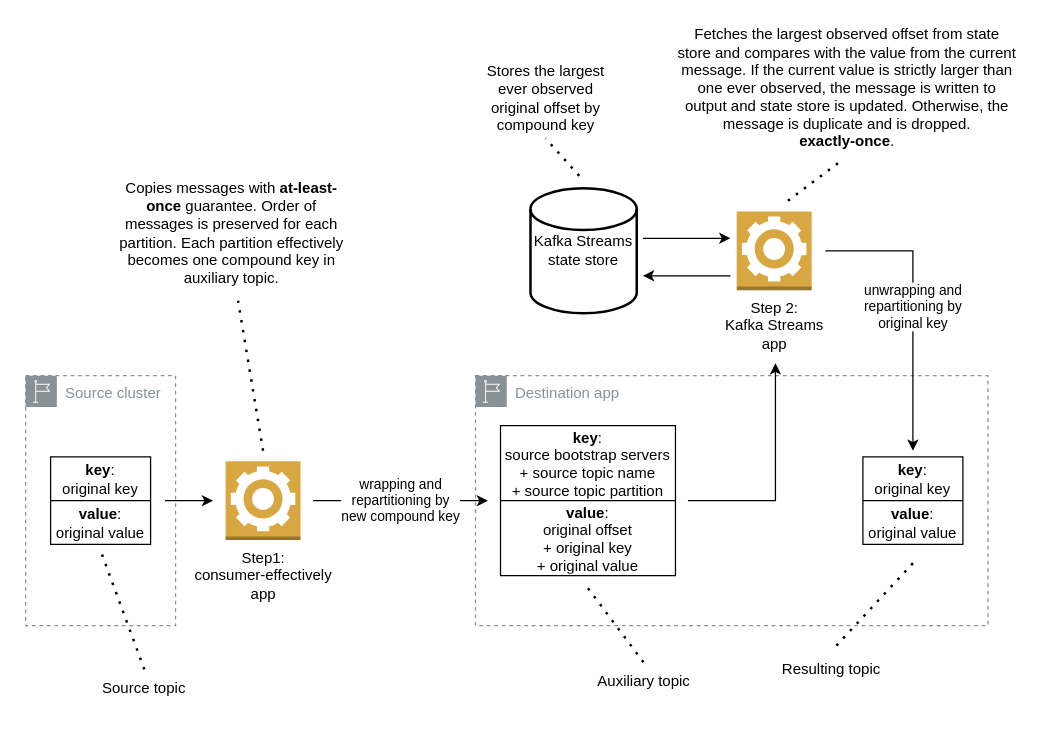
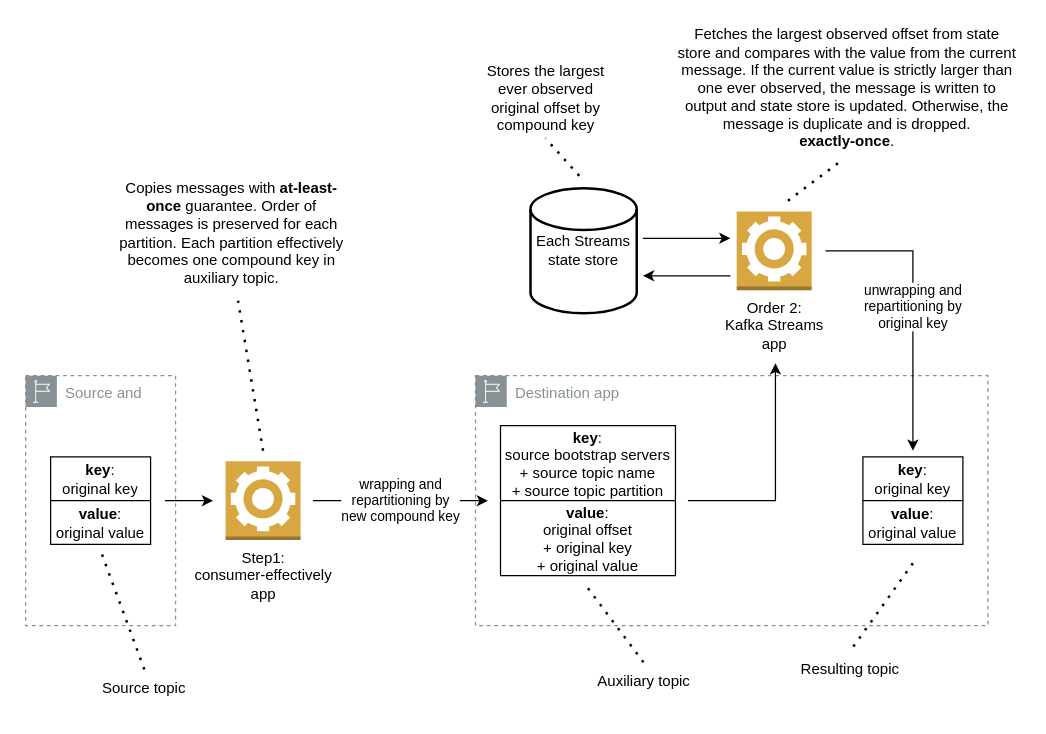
  <mxCell id="0" />
  <mxCell id="1" parent="0" />
  <mxCell id="2" value="Destination app" style="sketch=0;outlineConnect=0;gradientColor=none;html=1;whiteSpace=wrap;fontSize=12;fontStyle=0;shape=mxgraph.aws4.group;grIcon=mxgraph.aws4.group_region;strokeColor=#879196;fillColor=none;verticalAlign=top;align=left;spacingLeft=30;fontColor=#879196;dashed=1;" vertex="1" parent="1"><mxGeometry x="380" y="300" width="410" height="200" as="geometry" /></mxCell>
- <mxCell id="3" value="Source cluster" style="sketch=0;outlineConnect=0;gradientColor=none;html=1;whiteSpace=wrap;fontSize=12;fontStyle=0;shape=mxgraph.aws4.group;grIcon=mxgraph.aws4.group_region;strokeColor=#879196;fillColor=none;verticalAlign=top;align=left;spacingLeft=30;fontColor=#879196;dashed=1;" vertex="1" parent="1"><mxGeometry x="20" y="300" width="120" height="200" as="geometry" /></mxCell>
+ <mxCell id="3" value="Source and" style="sketch=0;outlineConnect=0;gradientColor=none;html=1;whiteSpace=wrap;fontSize=12;fontStyle=0;shape=mxgraph.aws4.group;grIcon=mxgraph.aws4.group_region;strokeColor=#879196;fillColor=none;verticalAlign=top;align=left;spacingLeft=30;fontColor=#879196;dashed=1;" vertex="1" parent="1"><mxGeometry x="20" y="300" width="120" height="200" as="geometry" /></mxCell>
  <mxCell id="4" value="" style="shape=table;html=1;whiteSpace=wrap;startSize=0;container=1;collapsible=0;childLayout=tableLayout;" vertex="1" parent="1"><mxGeometry x="40" y="365" width="80" height="70" as="geometry" /></mxCell>
  <mxCell id="5" value="" style="shape=tableRow;horizontal=0;startSize=0;swimlaneHead=0;swimlaneBody=0;top=0;left=0;bottom=0;right=0;collapsible=0;dropTarget=0;fillColor=none;points=[[0,0.5],[1,0.5]];portConstraint=eastwest;" vertex="1" parent="4"><mxGeometry width="80" height="35" as="geometry" /></mxCell>
  <mxCell id="6" value="&lt;b&gt;key&lt;/b&gt;:&lt;br&gt;original key" style="shape=partialRectangle;html=1;whiteSpace=wrap;connectable=0;fillColor=none;top=0;left=0;bottom=0;right=0;overflow=hidden;" vertex="1" parent="5"><mxGeometry width="80" height="35" as="geometry"><mxRectangle width="80" height="35" as="alternateBounds" /></mxGeometry></mxCell>
  <mxCell id="7" value="" style="shape=tableRow;horizontal=0;startSize=0;swimlaneHead=0;swimlaneBody=0;top=0;left=0;bottom=0;right=0;collapsible=0;dropTarget=0;fillColor=none;points=[[0,0.5],[1,0.5]];portConstraint=eastwest;" vertex="1" parent="4"><mxGeometry y="35" width="80" height="35" as="geometry" /></mxCell>
  <mxCell id="8" value="&lt;b&gt;value&lt;/b&gt;:&lt;br&gt;original value" style="shape=partialRectangle;html=1;whiteSpace=wrap;connectable=0;fillColor=none;top=0;left=0;bottom=0;right=0;overflow=hidden;" vertex="1" parent="7"><mxGeometry width="80" height="35" as="geometry"><mxRectangle width="80" height="35" as="alternateBounds" /></mxGeometry></mxCell>
  <mxCell id="9" value="wrapping and &lt;br&gt;repartitioning by &lt;br&gt;new compound key" style="endArrow=classic;html=1;rounded=0;startArrow=none;" edge="1" parent="1"><mxGeometry width="50" height="50" relative="1" as="geometry"><mxPoint x="250" y="400" as="sourcePoint" /><mxPoint x="390" y="400" as="targetPoint" /></mxGeometry></mxCell>
  <mxCell id="10" value="Step1:&lt;br&gt;consumer-effectively&lt;br&gt;app" style="outlineConnect=0;dashed=0;verticalLabelPosition=bottom;verticalAlign=top;align=center;html=1;shape=mxgraph.aws3.worker;fillColor=#D9A741;gradientColor=none;" vertex="1" parent="1"><mxGeometry x="180" y="368.5" width="60" height="63" as="geometry" /></mxCell>
  <mxCell id="11" value="" style="endArrow=classic;html=1;rounded=0;startArrow=none;exitX=0.929;exitY=0.5;exitDx=0;exitDy=0;exitPerimeter=0;" edge="1" parent="1" source="3"><mxGeometry width="50" height="50" relative="1" as="geometry"><mxPoint x="150" y="400" as="sourcePoint" /><mxPoint x="170" y="400" as="targetPoint" /></mxGeometry></mxCell>
  <mxCell id="12" value="" style="shape=table;html=1;whiteSpace=wrap;startSize=0;container=1;collapsible=0;childLayout=tableLayout;" vertex="1" parent="1"><mxGeometry x="400" y="340" width="140" height="120" as="geometry" /></mxCell>
  <mxCell id="13" value="" style="shape=tableRow;horizontal=0;startSize=0;swimlaneHead=0;swimlaneBody=0;top=0;left=0;bottom=0;right=0;collapsible=0;dropTarget=0;fillColor=none;points=[[0,0.5],[1,0.5]];portConstraint=eastwest;" vertex="1" parent="12"><mxGeometry width="140" height="60" as="geometry" /></mxCell>
  <mxCell id="14" value="&lt;b&gt;key&lt;/b&gt;:&lt;br&gt;source bootstrap servers&lt;br&gt;+ source topic name&lt;br&gt;+ source topic partition" style="shape=partialRectangle;html=1;whiteSpace=wrap;connectable=0;fillColor=none;top=0;left=0;bottom=0;right=0;overflow=hidden;" vertex="1" parent="13"><mxGeometry width="140" height="60" as="geometry"><mxRectangle width="140" height="60" as="alternateBounds" /></mxGeometry></mxCell>
  <mxCell id="15" value="" style="shape=tableRow;horizontal=0;startSize=0;swimlaneHead=0;swimlaneBody=0;top=0;left=0;bottom=0;right=0;collapsible=0;dropTarget=0;fillColor=none;points=[[0,0.5],[1,0.5]];portConstraint=eastwest;" vertex="1" parent="12"><mxGeometry y="60" width="140" height="60" as="geometry" /></mxCell>
  <mxCell id="16" value="&lt;b&gt;value&lt;/b&gt;:&lt;br&gt;original offset&lt;br&gt;+ original key&lt;br&gt;+ original value" style="shape=partialRectangle;html=1;whiteSpace=wrap;connectable=0;fillColor=none;top=0;left=0;bottom=0;right=0;overflow=hidden;" vertex="1" parent="15"><mxGeometry width="140" height="60" as="geometry"><mxRectangle width="140" height="60" as="alternateBounds" /></mxGeometry></mxCell>
  <mxCell id="17" value="" style="shape=table;html=1;whiteSpace=wrap;startSize=0;container=1;collapsible=0;childLayout=tableLayout;" vertex="1" parent="1"><mxGeometry x="690" y="365" width="80" height="70" as="geometry" /></mxCell>
  <mxCell id="18" value="" style="shape=tableRow;horizontal=0;startSize=0;swimlaneHead=0;swimlaneBody=0;top=0;left=0;bottom=0;right=0;collapsible=0;dropTarget=0;fillColor=none;points=[[0,0.5],[1,0.5]];portConstraint=eastwest;" vertex="1" parent="17"><mxGeometry width="80" height="35" as="geometry" /></mxCell>
  <mxCell id="19" value="&lt;b&gt;key&lt;/b&gt;:&lt;br&gt;original key" style="shape=partialRectangle;html=1;whiteSpace=wrap;connectable=0;fillColor=none;top=0;left=0;bottom=0;right=0;overflow=hidden;" vertex="1" parent="18"><mxGeometry width="80" height="35" as="geometry"><mxRectangle width="80" height="35" as="alternateBounds" /></mxGeometry></mxCell>
  <mxCell id="20" value="" style="shape=tableRow;horizontal=0;startSize=0;swimlaneHead=0;swimlaneBody=0;top=0;left=0;bottom=0;right=0;collapsible=0;dropTarget=0;fillColor=none;points=[[0,0.5],[1,0.5]];portConstraint=eastwest;" vertex="1" parent="17"><mxGeometry y="35" width="80" height="35" as="geometry" /></mxCell>
  <mxCell id="21" value="&lt;b&gt;value&lt;/b&gt;:&lt;br&gt;original value" style="shape=partialRectangle;html=1;whiteSpace=wrap;connectable=0;fillColor=none;top=0;left=0;bottom=0;right=0;overflow=hidden;" vertex="1" parent="20"><mxGeometry width="80" height="35" as="geometry"><mxRectangle width="80" height="35" as="alternateBounds" /></mxGeometry></mxCell>
  <mxCell id="22" value="unwrapping and &lt;br&gt;repartitioning by &lt;br&gt;original key" style="endArrow=classic;html=1;rounded=0;startArrow=none;" edge="1" parent="1"><mxGeometry width="50" height="50" relative="1" as="geometry"><mxPoint x="660" y="200" as="sourcePoint" /><mxPoint x="730" y="360" as="targetPoint" /><Array as="points"><mxPoint x="730" y="200" /></Array></mxGeometry></mxCell>
- <mxCell id="23" value="Step 2:&lt;br&gt;Kafka Streams&lt;br&gt;app" style="outlineConnect=0;dashed=0;verticalLabelPosition=bottom;verticalAlign=top;align=center;html=1;shape=mxgraph.aws3.worker;fillColor=#D9A741;gradientColor=none;" vertex="1" parent="1"><mxGeometry x="589" y="168.5" width="60" height="63" as="geometry" /></mxCell>
+ <mxCell id="23" value="Order 2:&lt;br&gt;Kafka Streams&lt;br&gt;app" style="outlineConnect=0;dashed=0;verticalLabelPosition=bottom;verticalAlign=top;align=center;html=1;shape=mxgraph.aws3.worker;fillColor=#D9A741;gradientColor=none;" vertex="1" parent="1"><mxGeometry x="589" y="168.5" width="60" height="63" as="geometry" /></mxCell>
  <mxCell id="24" value="" style="endArrow=classic;html=1;rounded=0;startArrow=none;" edge="1" parent="1"><mxGeometry width="50" height="50" relative="1" as="geometry"><mxPoint x="550" y="400" as="sourcePoint" /><mxPoint x="620" y="290" as="targetPoint" /><Array as="points"><mxPoint x="620" y="400" /></Array></mxGeometry></mxCell>
- <mxCell id="25" value="Kafka Streams state store" style="strokeWidth=2;html=1;shape=mxgraph.flowchart.database;whiteSpace=wrap;" vertex="1" parent="1"><mxGeometry x="424" y="150" width="85" height="100" as="geometry" /></mxCell>
+ <mxCell id="25" value="Each Streams state store" style="strokeWidth=2;html=1;shape=mxgraph.flowchart.database;whiteSpace=wrap;" vertex="1" parent="1"><mxGeometry x="424" y="150" width="85" height="100" as="geometry" /></mxCell>
  <mxCell id="26" value="Stores the largest ever observed original offset by compound key" style="text;html=1;strokeColor=none;fillColor=none;align=center;verticalAlign=middle;whiteSpace=wrap;rounded=0;" vertex="1" parent="1"><mxGeometry x="380" y="47.5" width="112.5" height="60" as="geometry" /></mxCell>
  <mxCell id="27" value="Fetches the largest observed offset from state store and compares with the value from the current message. If the current value is strictly larger than one ever observed, the message is written to output and state store is updated. Otherwise, the message is duplicate and is dropped.&lt;br&gt;&lt;b&gt;exactly-once&lt;/b&gt;." style="text;html=1;strokeColor=none;fillColor=none;align=center;verticalAlign=middle;whiteSpace=wrap;rounded=0;" vertex="1" parent="1"><mxGeometry x="540" y="20" width="275" height="100" as="geometry" /></mxCell>
  <mxCell id="28" value="" style="endArrow=classic;html=1;rounded=0;" edge="1" parent="1"><mxGeometry width="50" height="50" relative="1" as="geometry"><mxPoint x="584" y="220" as="sourcePoint" /><mxPoint x="514" y="220" as="targetPoint" /></mxGeometry></mxCell>
  <mxCell id="29" value="" style="endArrow=classic;html=1;rounded=0;" edge="1" parent="1"><mxGeometry width="50" height="50" relative="1" as="geometry"><mxPoint x="514" y="190" as="sourcePoint" /><mxPoint x="584" y="190" as="targetPoint" /></mxGeometry></mxCell>
  <mxCell id="30" value="" style="endArrow=none;dashed=1;html=1;dashPattern=1 3;strokeWidth=2;rounded=0;" edge="1" parent="1"><mxGeometry width="50" height="50" relative="1" as="geometry"><mxPoint x="463" y="140" as="sourcePoint" /><mxPoint x="436" y="110" as="targetPoint" /></mxGeometry></mxCell>
  <mxCell id="31" value="" style="endArrow=none;dashed=1;html=1;dashPattern=1 3;strokeWidth=2;rounded=0;" edge="1" parent="1"><mxGeometry width="50" height="50" relative="1" as="geometry"><mxPoint x="630" y="160" as="sourcePoint" /><mxPoint x="670" y="130" as="targetPoint" /></mxGeometry></mxCell>
  <mxCell id="32" value="" style="endArrow=none;dashed=1;html=1;dashPattern=1 3;strokeWidth=2;rounded=0;" edge="1" parent="1"><mxGeometry width="50" height="50" relative="1" as="geometry"><mxPoint x="210" y="360" as="sourcePoint" /><mxPoint x="190" y="240" as="targetPoint" /></mxGeometry></mxCell>
  <mxCell id="33" value="Copies messages with &lt;b&gt;at-least-once &lt;/b&gt;guarantee. Order of messages is preserved for each partition. Each partition effectively becomes one compound key in auxiliary topic." style="text;html=1;strokeColor=none;fillColor=none;align=center;verticalAlign=middle;whiteSpace=wrap;rounded=0;" vertex="1" parent="1"><mxGeometry x="90" y="141.5" width="190" height="88.5" as="geometry" /></mxCell>
- <mxCell id="34" value="Resulting topic" style="text;html=1;strokeColor=none;fillColor=none;align=center;verticalAlign=middle;whiteSpace=wrap;rounded=0;" vertex="1" parent="1"><mxGeometry x="610" y="520" width="110" height="30" as="geometry" /></mxCell>
+ <mxCell id="34" value="Resulting topic" style="text;html=1;strokeColor=none;fillColor=none;align=center;verticalAlign=middle;whiteSpace=wrap;rounded=0;" vertex="1" parent="1"><mxGeometry x="625" y="520" width="110" height="30" as="geometry" /></mxCell>
  <mxCell id="35" value="Auxiliary topic" style="text;html=1;strokeColor=none;fillColor=none;align=center;verticalAlign=middle;whiteSpace=wrap;rounded=0;" vertex="1" parent="1"><mxGeometry x="465" y="530" width="100" height="30" as="geometry" /></mxCell>
  <mxCell id="36" value="" style="endArrow=none;dashed=1;html=1;dashPattern=1 3;strokeWidth=2;rounded=0;entryX=0.5;entryY=0;entryDx=0;entryDy=0;" edge="1" parent="1" target="35"><mxGeometry width="50" height="50" relative="1" as="geometry"><mxPoint x="470" y="470" as="sourcePoint" /><mxPoint x="450" y="300" as="targetPoint" /></mxGeometry></mxCell>
  <mxCell id="37" value="" style="endArrow=none;dashed=1;html=1;dashPattern=1 3;strokeWidth=2;rounded=0;entryX=0.5;entryY=0;entryDx=0;entryDy=0;" edge="1" parent="1" target="34"><mxGeometry width="50" height="50" relative="1" as="geometry"><mxPoint x="730" y="450" as="sourcePoint" /><mxPoint x="450" y="300" as="targetPoint" /></mxGeometry></mxCell>
  <mxCell id="38" value="" style="endArrow=none;dashed=1;html=1;dashPattern=1 3;strokeWidth=2;rounded=0;exitX=0.5;exitY=0;exitDx=0;exitDy=0;" edge="1" parent="1" source="39"><mxGeometry width="50" height="50" relative="1" as="geometry"><mxPoint x="150" y="530" as="sourcePoint" /><mxPoint x="80" y="440" as="targetPoint" /></mxGeometry></mxCell>
  <mxCell id="39" value="Source topic" style="text;html=1;strokeColor=none;fillColor=none;align=center;verticalAlign=middle;whiteSpace=wrap;rounded=0;" vertex="1" parent="1"><mxGeometry x="70" y="535" width="90" height="30" as="geometry" /></mxCell>
